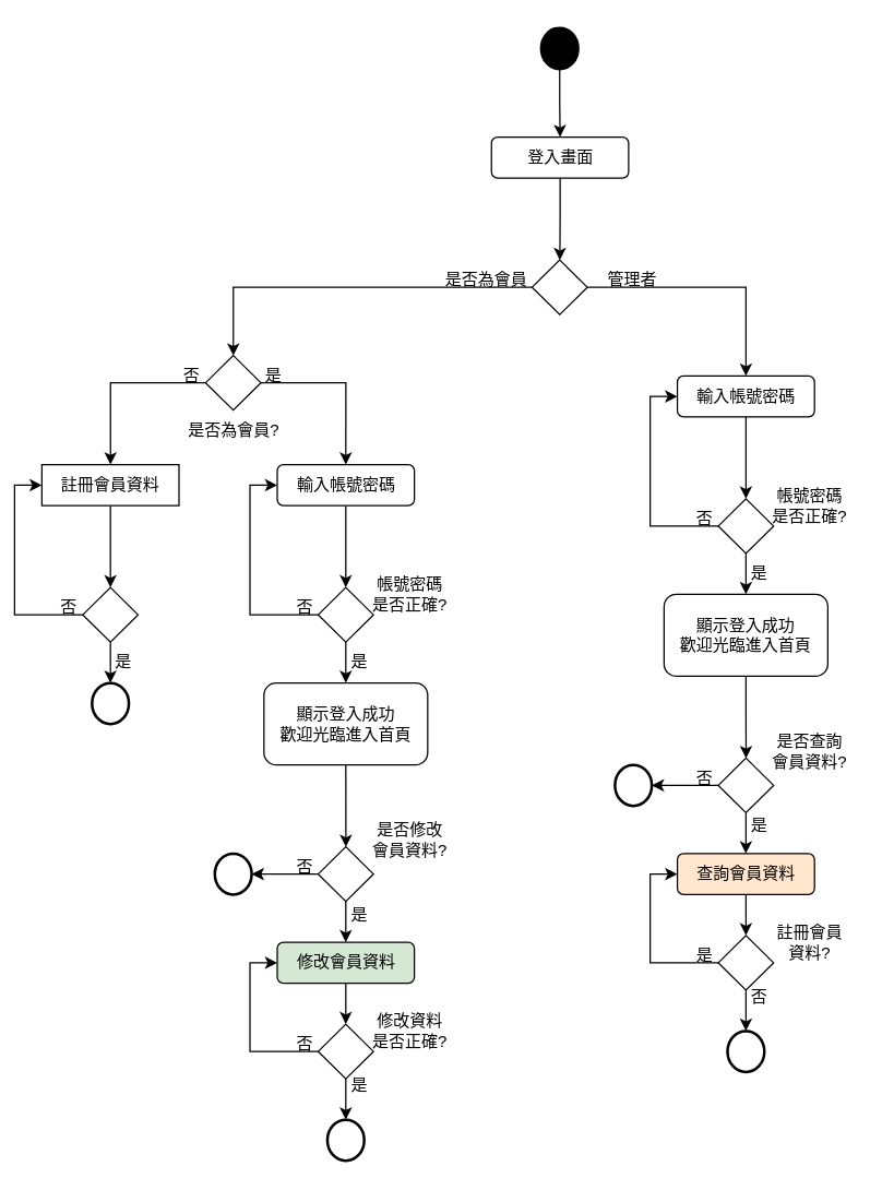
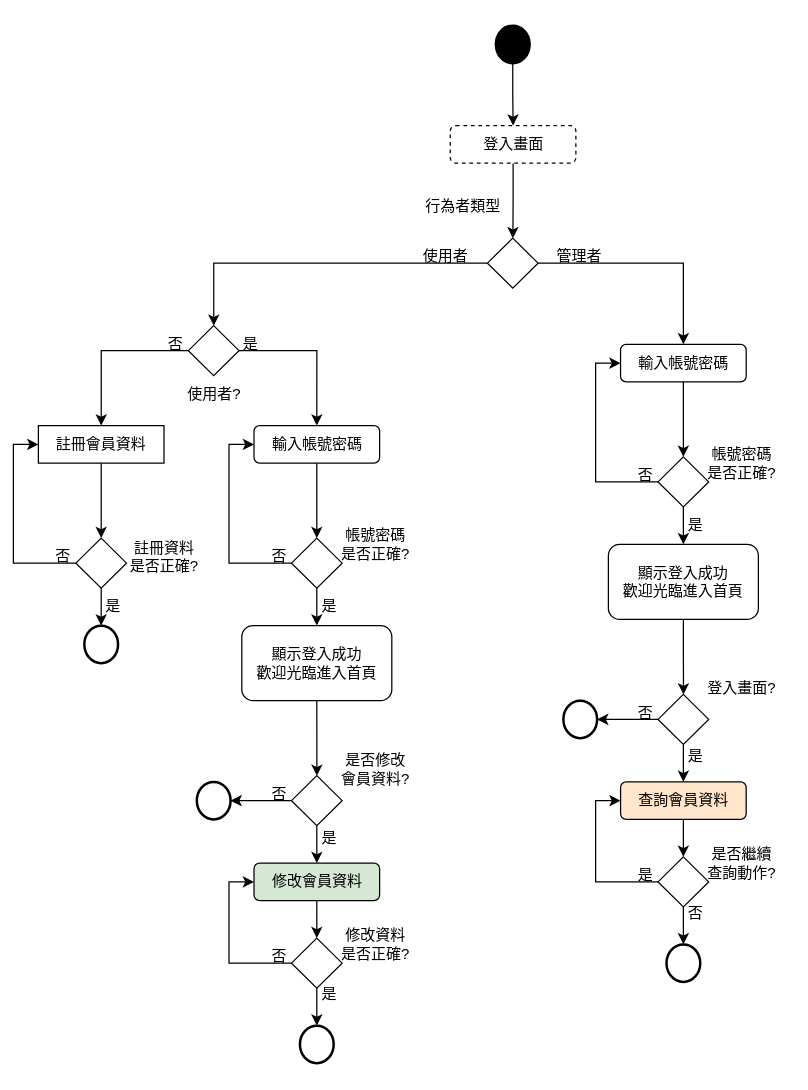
  <mxCell id="0" />
  <mxCell id="1" parent="0" />
- <mxCell id="2" value="是否為會員?" style="text;html=1;strokeColor=none;fillColor=none;align=center;verticalAlign=middle;whiteSpace=wrap;rounded=0;" vertex="1" parent="1"><mxGeometry x="130.5" y="300" width="80" height="30" as="geometry" /></mxCell>
+ <mxCell id="2" value="使用者?" style="text;html=1;strokeColor=none;fillColor=none;align=center;verticalAlign=middle;whiteSpace=wrap;rounded=0;" vertex="1" parent="1"><mxGeometry x="130.5" y="300" width="80" height="30" as="geometry" /></mxCell>
  <mxCell id="3" value="否" style="text;html=1;strokeColor=none;fillColor=none;align=center;verticalAlign=middle;whiteSpace=wrap;rounded=0;" vertex="1" parent="1"><mxGeometry x="110" y="260" width="60" height="30" as="geometry" /></mxCell>
  <mxCell id="4" value="是" style="text;html=1;strokeColor=none;fillColor=none;align=center;verticalAlign=middle;whiteSpace=wrap;rounded=0;" vertex="1" parent="1"><mxGeometry x="170" y="260" width="60" height="30" as="geometry" /></mxCell>
  <mxCell id="5" value="帳號密碼是否正確?" style="text;html=1;strokeColor=none;fillColor=none;align=center;verticalAlign=middle;whiteSpace=wrap;rounded=0;" vertex="1" parent="1"><mxGeometry x="270" y="420" width="60" height="30" as="geometry" /></mxCell>
  <mxCell id="6" value="否" style="text;html=1;strokeColor=none;fillColor=none;align=center;verticalAlign=middle;whiteSpace=wrap;rounded=0;" vertex="1" parent="1"><mxGeometry x="192.75" y="430" width="60" height="30" as="geometry" /></mxCell>
  <mxCell id="7" value="是" style="text;html=1;strokeColor=none;fillColor=none;align=center;verticalAlign=middle;whiteSpace=wrap;rounded=0;" vertex="1" parent="1"><mxGeometry x="232.5" y="470" width="60" height="30" as="geometry" /></mxCell>
  <mxCell id="8" style="edgeStyle=orthogonalEdgeStyle;rounded=0;orthogonalLoop=1;jettySize=auto;html=1;" edge="1" parent="1" source="10" target="18"><mxGeometry relative="1" as="geometry" /></mxCell>
  <mxCell id="9" style="edgeStyle=orthogonalEdgeStyle;rounded=0;orthogonalLoop=1;jettySize=auto;html=1;exitX=1;exitY=0.5;exitDx=0;exitDy=0;entryX=0.5;entryY=0;entryDx=0;entryDy=0;" edge="1" parent="1" source="10" target="56"><mxGeometry relative="1" as="geometry" /></mxCell>
  <mxCell id="10" value="" style="rhombus;whiteSpace=wrap;html=1;" vertex="1" parent="1"><mxGeometry x="389.25" y="190" width="40.5" height="40" as="geometry" /></mxCell>
+ <mxCell id="11" value="行為者類型" style="text;html=1;strokeColor=none;fillColor=none;align=center;verticalAlign=middle;whiteSpace=wrap;rounded=0;" vertex="1" parent="1"><mxGeometry x="330" y="150" width="80" height="30" as="geometry" /></mxCell>
  <mxCell id="12" value="" style="edgeStyle=orthogonalEdgeStyle;rounded=0;orthogonalLoop=1;jettySize=auto;html=1;" edge="1" parent="1" source="13" target="15"><mxGeometry relative="1" as="geometry" /></mxCell>
  <mxCell id="13" value="" style="strokeWidth=2;html=1;shape=mxgraph.flowchart.start_2;whiteSpace=wrap;fillColor=#000000;" vertex="1" parent="1"><mxGeometry x="396" y="20" width="27" height="30" as="geometry" /></mxCell>
  <mxCell id="14" value="" style="edgeStyle=orthogonalEdgeStyle;rounded=0;orthogonalLoop=1;jettySize=auto;html=1;" edge="1" parent="1" source="15" target="10"><mxGeometry relative="1" as="geometry" /></mxCell>
- <mxCell id="15" value="登入畫面" style="rounded=1;whiteSpace=wrap;html=1;" vertex="1" parent="1"><mxGeometry x="359.5" y="100" width="100.5" height="30" as="geometry" /></mxCell>
+ <mxCell id="15" value="登入畫面" style="rounded=1;whiteSpace=wrap;html=1;dashed=1;" vertex="1" parent="1"><mxGeometry x="359.5" y="100" width="100.5" height="30" as="geometry" /></mxCell>
  <mxCell id="16" style="edgeStyle=orthogonalEdgeStyle;rounded=0;orthogonalLoop=1;jettySize=auto;html=1;exitX=0;exitY=0.5;exitDx=0;exitDy=0;" edge="1" parent="1" source="18" target="20"><mxGeometry relative="1" as="geometry" /></mxCell>
  <mxCell id="17" style="edgeStyle=orthogonalEdgeStyle;rounded=0;orthogonalLoop=1;jettySize=auto;html=1;exitX=1;exitY=0.5;exitDx=0;exitDy=0;entryX=0.5;entryY=0;entryDx=0;entryDy=0;" edge="1" parent="1" source="18" target="22"><mxGeometry relative="1" as="geometry" /></mxCell>
  <mxCell id="18" value="" style="rhombus;whiteSpace=wrap;html=1;" vertex="1" parent="1"><mxGeometry x="150" y="260" width="40.5" height="40" as="geometry" /></mxCell>
  <mxCell id="19" style="edgeStyle=orthogonalEdgeStyle;rounded=0;orthogonalLoop=1;jettySize=auto;html=1;exitX=0.5;exitY=1;exitDx=0;exitDy=0;entryX=0.5;entryY=0;entryDx=0;entryDy=0;" edge="1" parent="1" source="20" target="30"><mxGeometry relative="1" as="geometry" /></mxCell>
  <mxCell id="20" value="註冊會員資料" style="whiteSpace=wrap;html=1;rounded=0;" vertex="1" parent="1"><mxGeometry x="30" y="340" width="100.5" height="30" as="geometry" /></mxCell>
  <mxCell id="21" style="edgeStyle=orthogonalEdgeStyle;rounded=0;orthogonalLoop=1;jettySize=auto;html=1;exitX=0.5;exitY=1;exitDx=0;exitDy=0;entryX=0.5;entryY=0;entryDx=0;entryDy=0;" edge="1" parent="1" source="22" target="26"><mxGeometry relative="1" as="geometry" /></mxCell>
  <mxCell id="22" value="輸入帳號密碼" style="rounded=1;whiteSpace=wrap;html=1;" vertex="1" parent="1"><mxGeometry x="202.5" y="340" width="100.5" height="30" as="geometry" /></mxCell>
- <mxCell id="23" value="是否為會員" style="text;html=1;strokeColor=none;fillColor=none;align=center;verticalAlign=middle;whiteSpace=wrap;rounded=0;" vertex="1" parent="1"><mxGeometry x="316" y="190" width="80" height="30" as="geometry" /></mxCell>
+ <mxCell id="23" value="使用者" style="text;html=1;strokeColor=none;fillColor=none;align=center;verticalAlign=middle;whiteSpace=wrap;rounded=0;" vertex="1" parent="1"><mxGeometry x="316" y="190" width="80" height="30" as="geometry" /></mxCell>
  <mxCell id="24" style="edgeStyle=orthogonalEdgeStyle;rounded=0;orthogonalLoop=1;jettySize=auto;html=1;exitX=0;exitY=0.5;exitDx=0;exitDy=0;entryX=0;entryY=0.5;entryDx=0;entryDy=0;" edge="1" parent="1" source="26" target="22"><mxGeometry relative="1" as="geometry" /></mxCell>
  <mxCell id="25" style="edgeStyle=orthogonalEdgeStyle;rounded=0;orthogonalLoop=1;jettySize=auto;html=1;exitX=0.5;exitY=1;exitDx=0;exitDy=0;entryX=0.5;entryY=0;entryDx=0;entryDy=0;" edge="1" parent="1" source="26" target="28"><mxGeometry relative="1" as="geometry" /></mxCell>
  <mxCell id="26" value="" style="rhombus;whiteSpace=wrap;html=1;" vertex="1" parent="1"><mxGeometry x="232.5" y="430" width="40.5" height="40" as="geometry" /></mxCell>
  <mxCell id="27" style="edgeStyle=orthogonalEdgeStyle;rounded=0;orthogonalLoop=1;jettySize=auto;html=1;exitX=0.5;exitY=1;exitDx=0;exitDy=0;" edge="1" parent="1" source="28" target="38"><mxGeometry relative="1" as="geometry" /></mxCell>
  <mxCell id="28" value="顯示登入成功&lt;br&gt;歡迎光臨進入首頁" style="rounded=1;whiteSpace=wrap;html=1;" vertex="1" parent="1"><mxGeometry x="192.75" y="500" width="120" height="60" as="geometry" /></mxCell>
  <mxCell id="29" style="edgeStyle=orthogonalEdgeStyle;rounded=0;orthogonalLoop=1;jettySize=auto;html=1;exitX=0;exitY=0.5;exitDx=0;exitDy=0;entryX=0;entryY=0.5;entryDx=0;entryDy=0;" edge="1" parent="1" source="30" target="20"><mxGeometry relative="1" as="geometry" /></mxCell>
  <mxCell id="30" value="" style="rhombus;whiteSpace=wrap;html=1;" vertex="1" parent="1"><mxGeometry x="60" y="430" width="40.5" height="40" as="geometry" /></mxCell>
  <mxCell id="31" value="否" style="text;html=1;strokeColor=none;fillColor=none;align=center;verticalAlign=middle;whiteSpace=wrap;rounded=0;" vertex="1" parent="1"><mxGeometry x="20" y="430" width="60" height="30" as="geometry" /></mxCell>
+ <mxCell id="32" value="註冊資料是否正確?" style="text;html=1;strokeColor=none;fillColor=none;align=center;verticalAlign=middle;whiteSpace=wrap;rounded=0;" vertex="1" parent="1"><mxGeometry x="100.5" y="430" width="60" height="30" as="geometry" /></mxCell>
  <mxCell id="33" value="是" style="text;html=1;strokeColor=none;fillColor=none;align=center;verticalAlign=middle;whiteSpace=wrap;rounded=0;" vertex="1" parent="1"><mxGeometry x="60" y="470" width="60" height="30" as="geometry" /></mxCell>
  <mxCell id="34" style="edgeStyle=orthogonalEdgeStyle;rounded=0;orthogonalLoop=1;jettySize=auto;html=1;exitX=0.5;exitY=1;exitDx=0;exitDy=0;entryX=0.5;entryY=0;entryDx=0;entryDy=0;" edge="1" parent="1"><mxGeometry relative="1" as="geometry"><mxPoint x="80.25" y="470" as="sourcePoint" /><mxPoint x="80.25" y="500" as="targetPoint" /></mxGeometry></mxCell>
  <mxCell id="35" value="" style="strokeWidth=2;html=1;shape=mxgraph.flowchart.start_2;whiteSpace=wrap;fillColor=#FFFFFF;gradientColor=none;gradientDirection=radial;" vertex="1" parent="1"><mxGeometry x="66.75" y="500" width="27" height="30" as="geometry" /></mxCell>
  <mxCell id="36" style="edgeStyle=orthogonalEdgeStyle;rounded=0;orthogonalLoop=1;jettySize=auto;html=1;exitX=0;exitY=0.5;exitDx=0;exitDy=0;entryX=1;entryY=0.5;entryDx=0;entryDy=0;entryPerimeter=0;" edge="1" parent="1" source="38" target="40"><mxGeometry relative="1" as="geometry" /></mxCell>
  <mxCell id="37" style="edgeStyle=orthogonalEdgeStyle;rounded=0;orthogonalLoop=1;jettySize=auto;html=1;exitX=0.5;exitY=1;exitDx=0;exitDy=0;entryX=0.5;entryY=0;entryDx=0;entryDy=0;" edge="1" parent="1" source="38" target="42"><mxGeometry relative="1" as="geometry" /></mxCell>
  <mxCell id="38" value="" style="rhombus;whiteSpace=wrap;html=1;" vertex="1" parent="1"><mxGeometry x="232.5" y="620" width="40.5" height="40" as="geometry" /></mxCell>
  <mxCell id="39" value="是否修改會員資料?" style="text;html=1;strokeColor=none;fillColor=none;align=center;verticalAlign=middle;whiteSpace=wrap;rounded=0;" vertex="1" parent="1"><mxGeometry x="270" y="600" width="60" height="30" as="geometry" /></mxCell>
  <mxCell id="40" value="" style="strokeWidth=2;html=1;shape=mxgraph.flowchart.start_2;whiteSpace=wrap;fillColor=#FFFFFF;gradientColor=none;gradientDirection=radial;" vertex="1" parent="1"><mxGeometry x="156.75" y="625" width="27" height="30" as="geometry" /></mxCell>
  <mxCell id="41" style="edgeStyle=orthogonalEdgeStyle;rounded=0;orthogonalLoop=1;jettySize=auto;html=1;exitX=0.5;exitY=1;exitDx=0;exitDy=0;entryX=0.5;entryY=0;entryDx=0;entryDy=0;" edge="1" parent="1" source="42" target="46"><mxGeometry relative="1" as="geometry" /></mxCell>
  <mxCell id="42" value="修改會員資料" style="rounded=1;whiteSpace=wrap;html=1;fillColor=#d5e8d4;" vertex="1" parent="1"><mxGeometry x="202.5" y="690" width="100.5" height="30" as="geometry" /></mxCell>
  <mxCell id="43" value="修改資料是否正確?" style="text;html=1;strokeColor=none;fillColor=none;align=center;verticalAlign=middle;whiteSpace=wrap;rounded=0;" vertex="1" parent="1"><mxGeometry x="270" y="740" width="60" height="30" as="geometry" /></mxCell>
  <mxCell id="44" style="edgeStyle=orthogonalEdgeStyle;rounded=0;orthogonalLoop=1;jettySize=auto;html=1;exitX=0.5;exitY=1;exitDx=0;exitDy=0;entryX=0.5;entryY=0;entryDx=0;entryDy=0;entryPerimeter=0;" edge="1" parent="1" source="46" target="47"><mxGeometry relative="1" as="geometry" /></mxCell>
  <mxCell id="45" style="edgeStyle=orthogonalEdgeStyle;rounded=0;orthogonalLoop=1;jettySize=auto;html=1;exitX=0;exitY=0.5;exitDx=0;exitDy=0;entryX=0;entryY=0.5;entryDx=0;entryDy=0;" edge="1" parent="1" source="46" target="42"><mxGeometry relative="1" as="geometry" /></mxCell>
  <mxCell id="46" value="" style="rhombus;whiteSpace=wrap;html=1;" vertex="1" parent="1"><mxGeometry x="232.5" y="750" width="40.5" height="40" as="geometry" /></mxCell>
  <mxCell id="47" value="" style="strokeWidth=2;html=1;shape=mxgraph.flowchart.start_2;whiteSpace=wrap;fillColor=#FFFFFF;gradientColor=none;gradientDirection=radial;" vertex="1" parent="1"><mxGeometry x="239.25" y="820" width="27" height="30" as="geometry" /></mxCell>
  <mxCell id="48" value="是" style="text;html=1;strokeColor=none;fillColor=none;align=center;verticalAlign=middle;whiteSpace=wrap;rounded=0;" vertex="1" parent="1"><mxGeometry x="232.5" y="655" width="60" height="30" as="geometry" /></mxCell>
  <mxCell id="49" value="否" style="text;html=1;strokeColor=none;fillColor=none;align=center;verticalAlign=middle;whiteSpace=wrap;rounded=0;" vertex="1" parent="1"><mxGeometry x="192.75" y="620" width="60" height="30" as="geometry" /></mxCell>
  <mxCell id="50" value="是" style="text;html=1;strokeColor=none;fillColor=none;align=center;verticalAlign=middle;whiteSpace=wrap;rounded=0;" vertex="1" parent="1"><mxGeometry x="232.5" y="780" width="60" height="30" as="geometry" /></mxCell>
  <mxCell id="51" value="否" style="text;html=1;strokeColor=none;fillColor=none;align=center;verticalAlign=middle;whiteSpace=wrap;rounded=0;" vertex="1" parent="1"><mxGeometry x="192.75" y="750" width="60" height="30" as="geometry" /></mxCell>
  <mxCell id="52" value="帳號密碼是否正確?" style="text;html=1;strokeColor=none;fillColor=none;align=center;verticalAlign=middle;whiteSpace=wrap;rounded=0;" vertex="1" parent="1"><mxGeometry x="563.25" y="355" width="60" height="30" as="geometry" /></mxCell>
  <mxCell id="53" value="否" style="text;html=1;strokeColor=none;fillColor=none;align=center;verticalAlign=middle;whiteSpace=wrap;rounded=0;" vertex="1" parent="1"><mxGeometry x="486" y="365" width="60" height="30" as="geometry" /></mxCell>
  <mxCell id="54" value="是" style="text;html=1;strokeColor=none;fillColor=none;align=center;verticalAlign=middle;whiteSpace=wrap;rounded=0;" vertex="1" parent="1"><mxGeometry x="525.75" y="405" width="60" height="30" as="geometry" /></mxCell>
  <mxCell id="55" style="edgeStyle=orthogonalEdgeStyle;rounded=0;orthogonalLoop=1;jettySize=auto;html=1;exitX=0.5;exitY=1;exitDx=0;exitDy=0;entryX=0.5;entryY=0;entryDx=0;entryDy=0;" edge="1" parent="1" source="56" target="59"><mxGeometry relative="1" as="geometry" /></mxCell>
  <mxCell id="56" value="輸入帳號密碼" style="rounded=1;whiteSpace=wrap;html=1;" vertex="1" parent="1"><mxGeometry x="495.75" y="275" width="100.5" height="30" as="geometry" /></mxCell>
  <mxCell id="57" style="edgeStyle=orthogonalEdgeStyle;rounded=0;orthogonalLoop=1;jettySize=auto;html=1;exitX=0;exitY=0.5;exitDx=0;exitDy=0;entryX=0;entryY=0.5;entryDx=0;entryDy=0;" edge="1" parent="1" source="59" target="56"><mxGeometry relative="1" as="geometry" /></mxCell>
  <mxCell id="58" style="edgeStyle=orthogonalEdgeStyle;rounded=0;orthogonalLoop=1;jettySize=auto;html=1;exitX=0.5;exitY=1;exitDx=0;exitDy=0;entryX=0.5;entryY=0;entryDx=0;entryDy=0;" edge="1" parent="1" source="59" target="61"><mxGeometry relative="1" as="geometry" /></mxCell>
  <mxCell id="59" value="" style="rhombus;whiteSpace=wrap;html=1;" vertex="1" parent="1"><mxGeometry x="525.75" y="365" width="40.5" height="40" as="geometry" /></mxCell>
  <mxCell id="60" style="edgeStyle=orthogonalEdgeStyle;rounded=0;orthogonalLoop=1;jettySize=auto;html=1;exitX=0.5;exitY=1;exitDx=0;exitDy=0;" edge="1" parent="1" source="61" target="64"><mxGeometry relative="1" as="geometry" /></mxCell>
  <mxCell id="61" value="顯示登入成功&lt;br&gt;歡迎光臨進入首頁" style="rounded=1;whiteSpace=wrap;html=1;" vertex="1" parent="1"><mxGeometry x="486" y="435" width="120" height="60" as="geometry" /></mxCell>
  <mxCell id="62" style="edgeStyle=orthogonalEdgeStyle;rounded=0;orthogonalLoop=1;jettySize=auto;html=1;exitX=0;exitY=0.5;exitDx=0;exitDy=0;entryX=1;entryY=0.5;entryDx=0;entryDy=0;entryPerimeter=0;" edge="1" parent="1" source="64" target="66"><mxGeometry relative="1" as="geometry" /></mxCell>
  <mxCell id="63" style="edgeStyle=orthogonalEdgeStyle;rounded=0;orthogonalLoop=1;jettySize=auto;html=1;exitX=0.5;exitY=1;exitDx=0;exitDy=0;entryX=0.5;entryY=0;entryDx=0;entryDy=0;" edge="1" parent="1" source="64" target="68"><mxGeometry relative="1" as="geometry" /></mxCell>
  <mxCell id="64" value="" style="rhombus;whiteSpace=wrap;html=1;" vertex="1" parent="1"><mxGeometry x="525.75" y="555" width="40.5" height="40" as="geometry" /></mxCell>
- <mxCell id="65" value="是否查詢會員資料?" style="text;html=1;strokeColor=none;fillColor=none;align=center;verticalAlign=middle;whiteSpace=wrap;rounded=0;" vertex="1" parent="1"><mxGeometry x="563.25" y="535" width="60" height="30" as="geometry" /></mxCell>
+ <mxCell id="65" value="登入畫面?" style="text;html=1;strokeColor=none;fillColor=none;align=center;verticalAlign=middle;whiteSpace=wrap;rounded=0;" vertex="1" parent="1"><mxGeometry x="563.25" y="535" width="60" height="30" as="geometry" /></mxCell>
  <mxCell id="66" value="" style="strokeWidth=2;html=1;shape=mxgraph.flowchart.start_2;whiteSpace=wrap;fillColor=#FFFFFF;gradientColor=none;gradientDirection=radial;" vertex="1" parent="1"><mxGeometry x="450" y="560" width="27" height="30" as="geometry" /></mxCell>
  <mxCell id="67" style="edgeStyle=orthogonalEdgeStyle;rounded=0;orthogonalLoop=1;jettySize=auto;html=1;exitX=0.5;exitY=1;exitDx=0;exitDy=0;entryX=0.5;entryY=0;entryDx=0;entryDy=0;" edge="1" parent="1" source="68" target="72"><mxGeometry relative="1" as="geometry" /></mxCell>
  <mxCell id="68" value="查詢會員資料" style="rounded=1;whiteSpace=wrap;html=1;fillColor=#ffe6cc;" vertex="1" parent="1"><mxGeometry x="495.75" y="625" width="100.5" height="30" as="geometry" /></mxCell>
- <mxCell id="69" value="註冊會員資料?" style="text;html=1;strokeColor=none;fillColor=none;align=center;verticalAlign=middle;whiteSpace=wrap;rounded=0;" vertex="1" parent="1"><mxGeometry x="563.25" y="675" width="60" height="30" as="geometry" /></mxCell>
+ <mxCell id="69" value="是否繼續查詢動作?" style="text;html=1;strokeColor=none;fillColor=none;align=center;verticalAlign=middle;whiteSpace=wrap;rounded=0;" vertex="1" parent="1"><mxGeometry x="563.25" y="675" width="60" height="30" as="geometry" /></mxCell>
  <mxCell id="70" style="edgeStyle=orthogonalEdgeStyle;rounded=0;orthogonalLoop=1;jettySize=auto;html=1;exitX=0.5;exitY=1;exitDx=0;exitDy=0;entryX=0.5;entryY=0;entryDx=0;entryDy=0;entryPerimeter=0;" edge="1" parent="1" source="72" target="73"><mxGeometry relative="1" as="geometry" /></mxCell>
  <mxCell id="71" style="edgeStyle=orthogonalEdgeStyle;rounded=0;orthogonalLoop=1;jettySize=auto;html=1;exitX=0;exitY=0.5;exitDx=0;exitDy=0;entryX=0;entryY=0.5;entryDx=0;entryDy=0;" edge="1" parent="1" source="72" target="68"><mxGeometry relative="1" as="geometry" /></mxCell>
  <mxCell id="72" value="" style="rhombus;whiteSpace=wrap;html=1;" vertex="1" parent="1"><mxGeometry x="525.75" y="685" width="40.5" height="40" as="geometry" /></mxCell>
  <mxCell id="73" value="" style="strokeWidth=2;html=1;shape=mxgraph.flowchart.start_2;whiteSpace=wrap;fillColor=#FFFFFF;gradientColor=none;gradientDirection=radial;" vertex="1" parent="1"><mxGeometry x="532.5" y="755" width="27" height="30" as="geometry" /></mxCell>
  <mxCell id="74" value="是" style="text;html=1;strokeColor=none;fillColor=none;align=center;verticalAlign=middle;whiteSpace=wrap;rounded=0;" vertex="1" parent="1"><mxGeometry x="525.75" y="590" width="60" height="30" as="geometry" /></mxCell>
  <mxCell id="75" value="否" style="text;html=1;strokeColor=none;fillColor=none;align=center;verticalAlign=middle;whiteSpace=wrap;rounded=0;" vertex="1" parent="1"><mxGeometry x="486" y="555" width="60" height="30" as="geometry" /></mxCell>
  <mxCell id="76" value="否" style="text;html=1;strokeColor=none;fillColor=none;align=center;verticalAlign=middle;whiteSpace=wrap;rounded=0;" vertex="1" parent="1"><mxGeometry x="525.75" y="715" width="60" height="30" as="geometry" /></mxCell>
  <mxCell id="77" value="是" style="text;html=1;strokeColor=none;fillColor=none;align=center;verticalAlign=middle;whiteSpace=wrap;rounded=0;" vertex="1" parent="1"><mxGeometry x="486" y="685" width="60" height="30" as="geometry" /></mxCell>
  <mxCell id="78" value="管理者" style="text;html=1;strokeColor=none;fillColor=none;align=center;verticalAlign=middle;whiteSpace=wrap;rounded=0;" vertex="1" parent="1"><mxGeometry x="423" y="190" width="80" height="30" as="geometry" /></mxCell>
